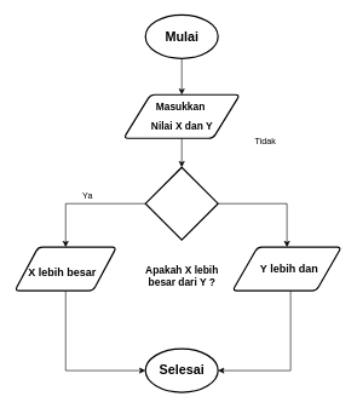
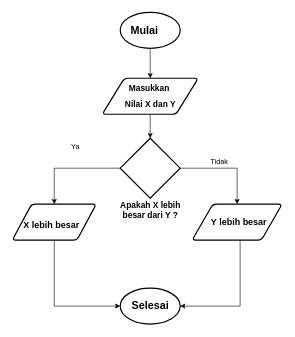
  <mxCell id="0" />
  <mxCell id="1" parent="0" />
  <mxCell id="2" value="" style="strokeWidth=2;html=1;shape=mxgraph.flowchart.start_1;whiteSpace=wrap;" parent="1" vertex="1"><mxGeometry x="200" y="480" width="100" height="60" as="geometry" /></mxCell>
  <mxCell id="3" style="edgeStyle=orthogonalEdgeStyle;rounded=0;orthogonalLoop=1;jettySize=auto;html=1;" parent="1" source="4" target="6" edge="1"><mxGeometry relative="1" as="geometry"><mxPoint x="250" y="140" as="targetPoint" /></mxGeometry></mxCell>
  <mxCell id="4" value="" style="strokeWidth=2;html=1;shape=mxgraph.flowchart.start_1;whiteSpace=wrap;" parent="1" vertex="1"><mxGeometry x="200" y="20" width="100" height="60" as="geometry" /></mxCell>
  <mxCell id="5" style="edgeStyle=orthogonalEdgeStyle;rounded=0;orthogonalLoop=1;jettySize=auto;html=1;" parent="1" source="6" target="9" edge="1"><mxGeometry relative="1" as="geometry"><mxPoint x="250" y="240" as="targetPoint" /></mxGeometry></mxCell>
  <mxCell id="6" value="" style="shape=parallelogram;html=1;strokeWidth=2;perimeter=parallelogramPerimeter;whiteSpace=wrap;rounded=1;arcSize=12;size=0.23;" parent="1" vertex="1"><mxGeometry x="170" y="130" width="160" height="60" as="geometry" /></mxCell>
  <mxCell id="7" style="edgeStyle=orthogonalEdgeStyle;rounded=0;orthogonalLoop=1;jettySize=auto;html=1;" parent="1" source="9" target="11" edge="1"><mxGeometry relative="1" as="geometry"><mxPoint x="400" y="360" as="targetPoint" /></mxGeometry></mxCell>
  <mxCell id="8" style="edgeStyle=orthogonalEdgeStyle;rounded=0;orthogonalLoop=1;jettySize=auto;html=1;" parent="1" source="9" target="13" edge="1"><mxGeometry relative="1" as="geometry"><mxPoint x="80" y="380" as="targetPoint" /></mxGeometry></mxCell>
  <mxCell id="9" value="" style="strokeWidth=2;html=1;shape=mxgraph.flowchart.decision;whiteSpace=wrap;" parent="1" vertex="1"><mxGeometry x="200" y="230" width="100" height="100" as="geometry" /></mxCell>
  <mxCell id="10" style="edgeStyle=orthogonalEdgeStyle;rounded=0;orthogonalLoop=1;jettySize=auto;html=1;entryX=1;entryY=0.5;entryDx=0;entryDy=0;entryPerimeter=0;" parent="1" source="11" target="2" edge="1"><mxGeometry relative="1" as="geometry"><mxPoint x="400" y="520" as="targetPoint" /><Array as="points"><mxPoint x="400" y="510" /></Array></mxGeometry></mxCell>
  <mxCell id="11" value="" style="shape=parallelogram;html=1;strokeWidth=2;perimeter=parallelogramPerimeter;whiteSpace=wrap;rounded=1;arcSize=12;size=0.23;" parent="1" vertex="1"><mxGeometry x="320" y="340" width="150" height="60" as="geometry" /></mxCell>
  <mxCell id="12" style="edgeStyle=orthogonalEdgeStyle;rounded=0;orthogonalLoop=1;jettySize=auto;html=1;entryX=0;entryY=0.5;entryDx=0;entryDy=0;entryPerimeter=0;" parent="1" source="13" target="2" edge="1"><mxGeometry relative="1" as="geometry"><mxPoint x="110" y="520" as="targetPoint" /><Array as="points"><mxPoint x="90" y="510" /></Array></mxGeometry></mxCell>
  <mxCell id="13" value="" style="shape=parallelogram;html=1;strokeWidth=2;perimeter=parallelogramPerimeter;whiteSpace=wrap;rounded=1;arcSize=12;size=0.23;" parent="1" vertex="1"><mxGeometry x="20" y="340" width="140" height="60" as="geometry" /></mxCell>
- <mxCell id="14" value="&lt;h2&gt;Mulai&lt;/h2&gt;" style="text;html=1;resizable=0;autosize=1;align=center;verticalAlign=middle;points=[];fillColor=none;strokeColor=none;rounded=0;" parent="1" vertex="1"><mxGeometry x="220" y="25" width="60" height="50" as="geometry" /></mxCell>
+ <mxCell id="14" value="&lt;h2&gt;Mulai&lt;/h2&gt;" style="text;html=1;resizable=0;autosize=1;align=center;verticalAlign=middle;points=[];fillColor=none;strokeColor=none;rounded=0;" parent="1" vertex="1"><mxGeometry x="210" y="25" width="60" height="50" as="geometry" /></mxCell>
  <mxCell id="15" value="&lt;h2 style=&quot;font-size: 14px&quot;&gt;&lt;font style=&quot;font-size: 14px&quot;&gt;Masukkan&amp;nbsp;&lt;/font&gt;&lt;/h2&gt;&lt;h2 style=&quot;font-size: 14px&quot;&gt;&lt;font style=&quot;font-size: 14px&quot;&gt;Nilai X dan Y&lt;/font&gt;&lt;/h2&gt;" style="text;html=1;resizable=0;autosize=1;align=center;verticalAlign=middle;points=[];fillColor=none;strokeColor=none;rounded=0;fontSize=12;" parent="1" vertex="1"><mxGeometry x="200" y="125" width="100" height="70" as="geometry" /></mxCell>
  <mxCell id="16" value="&lt;h2&gt;Selesai&lt;/h2&gt;" style="text;html=1;resizable=0;autosize=1;align=center;verticalAlign=middle;points=[];fillColor=none;strokeColor=none;rounded=0;" parent="1" vertex="1"><mxGeometry x="210" y="485" width="80" height="50" as="geometry" /></mxCell>
  <mxCell id="17" value="&lt;h2 style=&quot;font-size: 15px&quot;&gt;X lebih besar&lt;/h2&gt;" style="text;html=1;resizable=0;autosize=1;align=center;verticalAlign=middle;points=[];fillColor=none;strokeColor=none;rounded=0;" parent="1" vertex="1"><mxGeometry x="30" y="355" width="110" height="40" as="geometry" /></mxCell>
- <mxCell id="18" value="&lt;h2&gt;&lt;font style=&quot;font-size: 15px&quot;&gt;Y lebih dan&lt;/font&gt;&lt;span style=&quot;font-size: 17px&quot;&gt;&amp;nbsp;&lt;/span&gt;&lt;/h2&gt;" style="text;html=1;resizable=0;autosize=1;align=center;verticalAlign=middle;points=[];fillColor=none;strokeColor=none;rounded=0;" parent="1" vertex="1"><mxGeometry x="345" y="345" width="110" height="50" as="geometry" /></mxCell>
- <mxCell id="19" value="&lt;font style=&quot;font-size: 14px&quot;&gt;&lt;b&gt;Apakah X lebih&lt;br&gt;besar dari Y ?&lt;/b&gt;&lt;/font&gt;" style="text;html=1;resizable=0;autosize=1;align=center;verticalAlign=middle;points=[];fillColor=none;strokeColor=none;rounded=0;" parent="1" vertex="1"><mxGeometry x="190" y="360" width="120" height="40" as="geometry" /></mxCell>
- <mxCell id="20" value="Ya" style="text;html=1;resizable=0;autosize=1;align=center;verticalAlign=middle;points=[];fillColor=none;strokeColor=none;rounded=0;" vertex="1" parent="1"><mxGeometry x="105" y="260" width="30" height="20" as="geometry" /></mxCell>
- <mxCell id="21" value="Tidak" style="text;html=1;resizable=0;autosize=1;align=center;verticalAlign=middle;points=[];fillColor=none;strokeColor=none;rounded=0;" vertex="1" parent="1"><mxGeometry x="340" y="185" width="50" height="20" as="geometry" /></mxCell>
+ <mxCell id="18" value="&lt;h2&gt;&lt;font style=&quot;font-size: 15px&quot;&gt;Y lebih besar&lt;/font&gt;&lt;span style=&quot;font-size: 17px&quot;&gt;&amp;nbsp;&lt;/span&gt;&lt;/h2&gt;" style="text;html=1;resizable=0;autosize=1;align=center;verticalAlign=middle;points=[];fillColor=none;strokeColor=none;rounded=0;" parent="1" vertex="1"><mxGeometry x="345" y="345" width="110" height="50" as="geometry" /></mxCell>
+ <mxCell id="19" value="&lt;font style=&quot;font-size: 14px&quot;&gt;&lt;b&gt;Apakah X lebih&lt;br&gt;besar dari Y ?&lt;/b&gt;&lt;/font&gt;" style="text;html=1;resizable=0;autosize=1;align=center;verticalAlign=middle;points=[];fillColor=none;strokeColor=none;rounded=0;" parent="1" vertex="1"><mxGeometry x="190" y="330" width="120" height="40" as="geometry" /></mxCell>
+ <mxCell id="20" value="Ya" style="text;html=1;resizable=0;autosize=1;align=center;verticalAlign=middle;points=[];fillColor=none;strokeColor=none;rounded=0;" vertex="1" parent="1"><mxGeometry x="110" y="235" width="30" height="20" as="geometry" /></mxCell>
+ <mxCell id="21" value="Tidak" style="text;html=1;resizable=0;autosize=1;align=center;verticalAlign=middle;points=[];fillColor=none;strokeColor=none;rounded=0;" vertex="1" parent="1"><mxGeometry x="340" y="260" width="50" height="20" as="geometry" /></mxCell>
